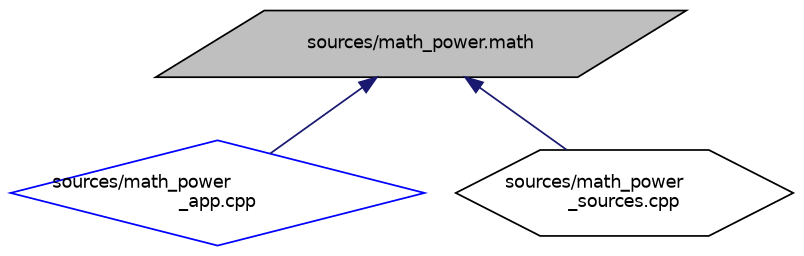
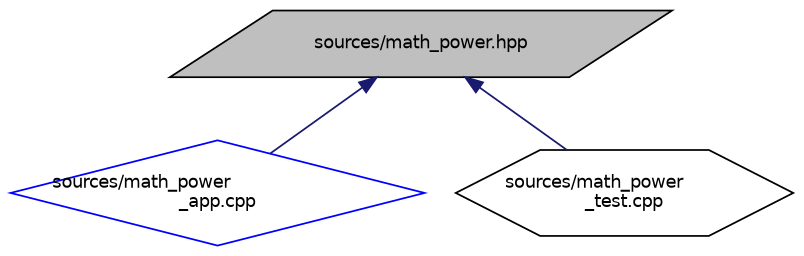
  digraph {
    node [color=black fillcolor=white fontname=Helvetica fontsize=10 style=filled]
    edge [color=midnightblue dir=back fontname=Helvetica fontsize=10 labelfontname=Helvetica labelfontsize=10 style=solid]
-   n1 [fillcolor=grey75 fontcolor=black height=0.2 label="sources/math_power.math" shape=parallelogram width=0.4]
+   n1 [fillcolor=grey75 fontcolor=black height=0.2 label="sources/math_power.hpp" shape=parallelogram width=0.4]
    n2 [color=blue height=0.2 label="sources/math_power\l_app.cpp" shape=diamond width=0.4]
-   n3 [height=0.2 label="sources/math_power\l_sources.cpp" shape=hexagon width=0.4]
+   n3 [height=0.2 label="sources/math_power\l_test.cpp" shape=hexagon width=0.4]
    n1 -> n2
    n1 -> n3
  }
